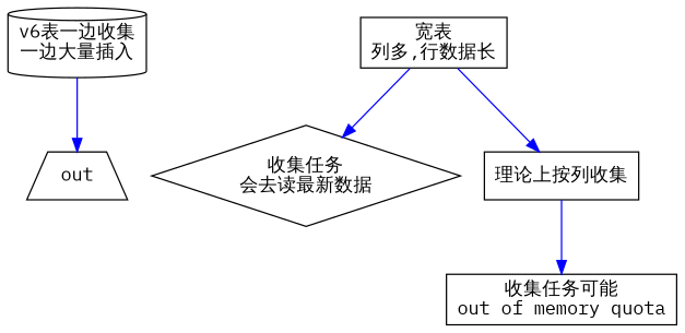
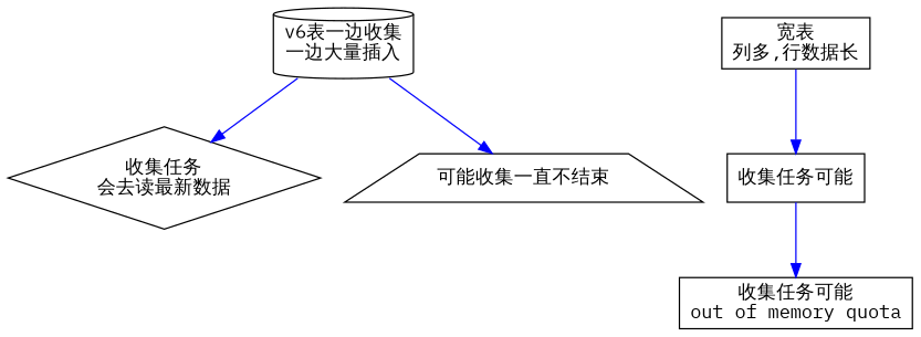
  digraph {
    fontname="IBM Plex Mono"
    rankdir=TB
    node [fontname="IBM Plex Mono" shape=box]
    edge [color=blue fontname="IBM Plex Mono"]
    "v6表一边收集\n一边大量插入" [shape=cylinder]
    "收集任务\n会去读最新数据" [shape=diamond]
-   "可能收集一直不结束" [shape=trapezium label=out]
+   "可能收集一直不结束" [shape=trapezium]
    "宽表\n列多,行数据长"
-   "理论上按列收集"
+   "理论上按列收集" [label="收集任务可能"]
    "收集任务可能\nout of memory quota"
-   "宽表\n列多,行数据长" -> "收集任务\n会去读最新数据"
+   "v6表一边收集\n一边大量插入" -> "收集任务\n会去读最新数据"
    "v6表一边收集\n一边大量插入" -> "可能收集一直不结束"
    "宽表\n列多,行数据长" -> "理论上按列收集"
    "理论上按列收集" -> "收集任务可能\nout of memory quota"
  }
